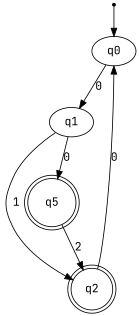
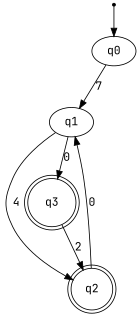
  digraph {
    fontname="JetBrains Mono"
    node [fontname="JetBrains Mono"]
    edge [fontname="JetBrains Mono"]
    inic [shape=point]
    q0
    q1
    q2 [shape=doublecircle]
-   q3 [shape=doublecircle label=q5]
+   q3 [shape=doublecircle]
    inic -> q0
-   q0 -> q1 [label=0]
-   q1 -> q2 [label=1]
+   q0 -> q1 [label=7]
+   q1 -> q2 [label=4]
    q1 -> q3 [label=0]
-   q2 -> q0 [label=0]
+   q2 -> q1 [label=0]
    q3 -> q2 [label=2]
  }
